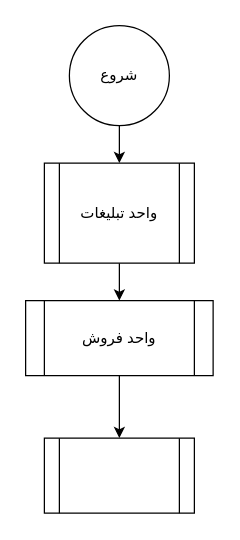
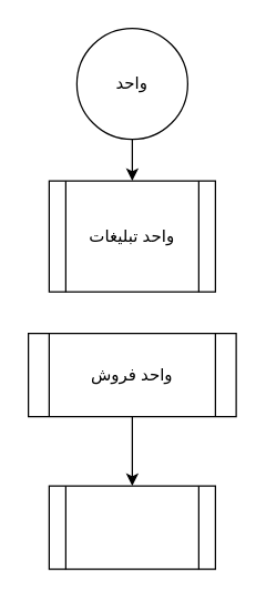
  <mxCell id="0" />
  <mxCell id="1" parent="0" />
  <mxCell id="2" value="" style="edgeStyle=orthogonalEdgeStyle;rounded=0;orthogonalLoop=1;jettySize=auto;html=1;" edge="1" parent="1" source="3" target="5"><mxGeometry relative="1" as="geometry" /></mxCell>
- <mxCell id="3" value="شروع" style="ellipse;whiteSpace=wrap;html=1;aspect=fixed;" vertex="1" parent="1"><mxGeometry x="55" y="20" width="80" height="80" as="geometry" /></mxCell>
- <mxCell id="4" value="" style="edgeStyle=orthogonalEdgeStyle;rounded=0;orthogonalLoop=1;jettySize=auto;html=1;" edge="1" parent="1" source="5" target="7"><mxGeometry relative="1" as="geometry" /></mxCell>
+ <mxCell id="3" value="واحد" style="ellipse;whiteSpace=wrap;html=1;aspect=fixed;" vertex="1" parent="1"><mxGeometry x="55" y="20" width="80" height="80" as="geometry" /></mxCell>
  <mxCell id="5" value="واحد تبلیغات" style="shape=process;whiteSpace=wrap;html=1;backgroundOutline=1;" vertex="1" parent="1"><mxGeometry x="35" y="130" width="120" height="80" as="geometry" /></mxCell>
  <mxCell id="6" value="" style="edgeStyle=orthogonalEdgeStyle;rounded=0;orthogonalLoop=1;jettySize=auto;html=1;" edge="1" parent="1" source="7" target="8"><mxGeometry relative="1" as="geometry" /></mxCell>
  <mxCell id="7" value="واحد فروش" style="shape=process;whiteSpace=wrap;html=1;backgroundOutline=1;" vertex="1" parent="1"><mxGeometry x="20" y="240" width="150" height="60" as="geometry" /></mxCell>
  <mxCell id="8" value="" style="shape=process;whiteSpace=wrap;html=1;backgroundOutline=1;" vertex="1" parent="1"><mxGeometry x="35" y="350" width="120" height="60" as="geometry" /></mxCell>
